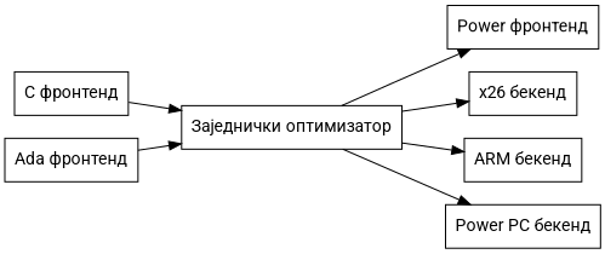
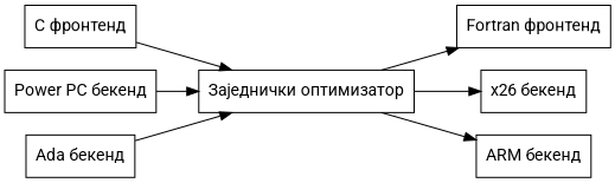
  digraph {
    fontname=Roboto
    rankdir=LR
    node [fontname=Roboto shape=record]
    edge [fontname=Roboto]
    n1 [label="C фронтенд"]
    n2 [label="Заједнички оптимизатор"]
-   n3 [label="Power фронтенд"]
+   n3 [label="Fortran фронтенд"]
    n4 [label="x26 бекенд"]
    n5 [label="ARM бекенд"]
    n6 [label="Power PC бекенд"]
-   n7 [label="Ada фронтенд"]
+   n7 [label="Ada бекенд"]
    n1 -> n2
    n2 -> n3
    n2 -> n4
    n2 -> n5
-   n2 -> n6
+   n6 -> n2
    n7 -> n2
  }
